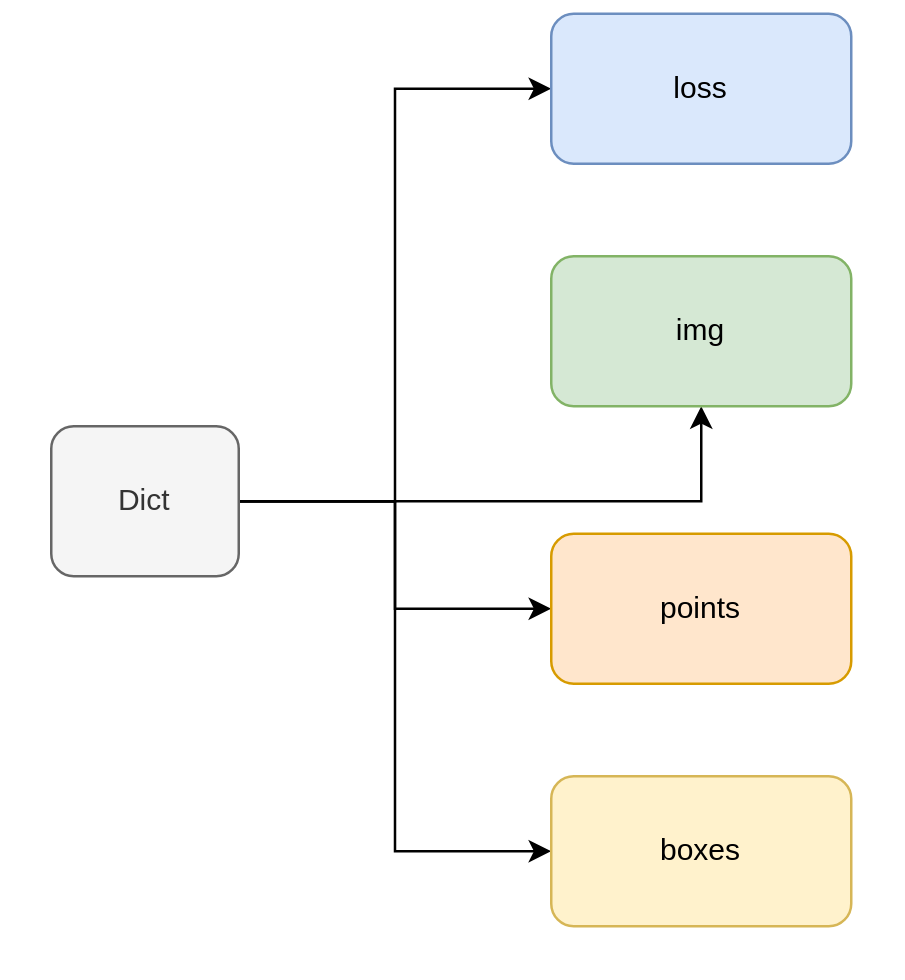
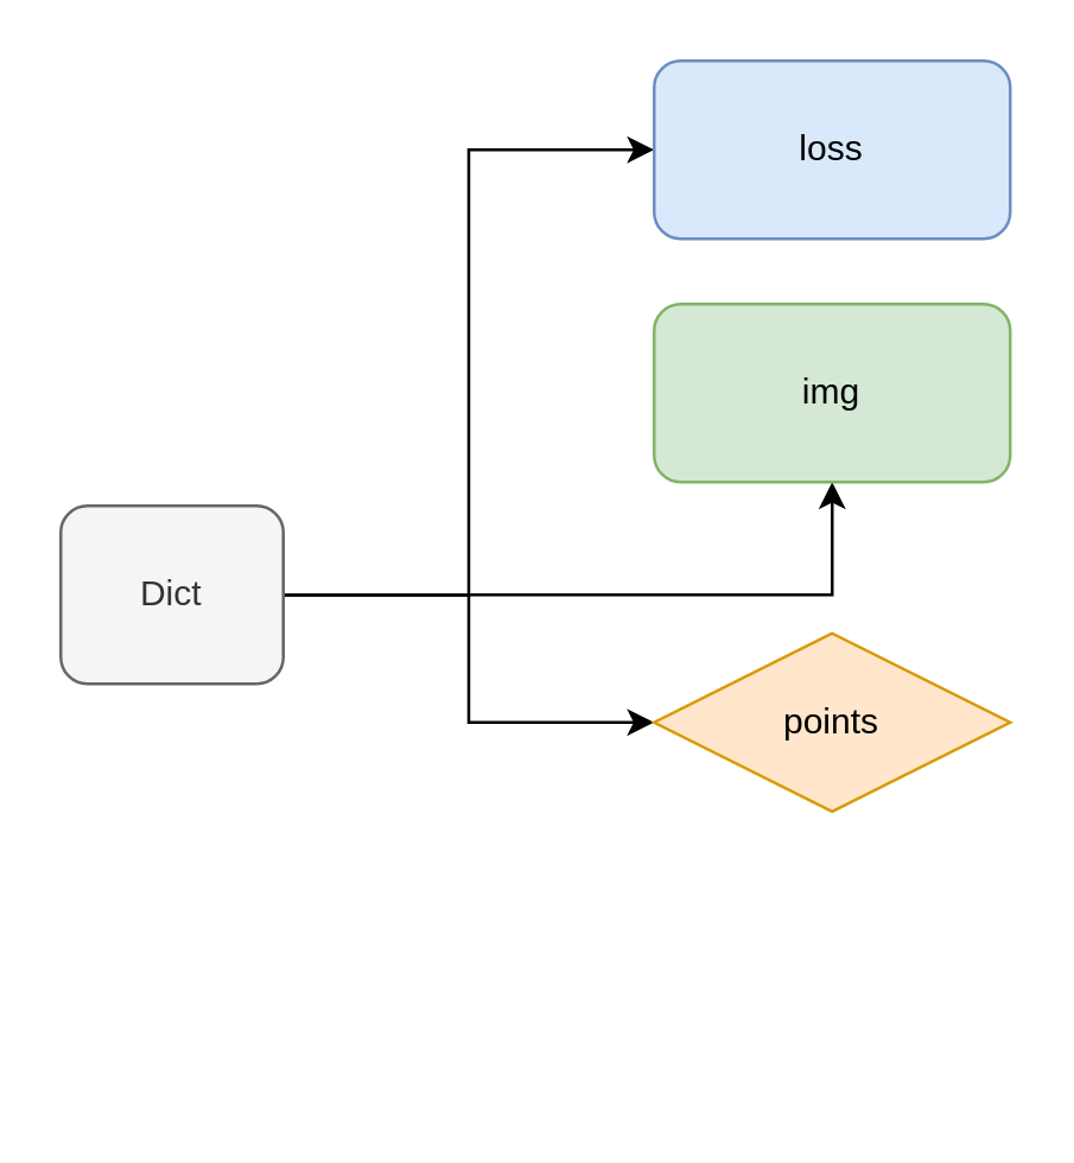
  <mxCell id="0" />
  <mxCell id="1" parent="0" />
  <mxCell id="2" style="edgeStyle=orthogonalEdgeStyle;rounded=0;orthogonalLoop=1;jettySize=auto;html=1;entryX=0;entryY=0.5;entryDx=0;entryDy=0;" edge="1" parent="1" source="6" target="9"><mxGeometry relative="1" as="geometry" /></mxCell>
  <mxCell id="3" style="edgeStyle=orthogonalEdgeStyle;rounded=0;orthogonalLoop=1;jettySize=auto;html=1;" edge="1" parent="1" source="6" target="7"><mxGeometry relative="1" as="geometry" /></mxCell>
  <mxCell id="4" style="edgeStyle=orthogonalEdgeStyle;rounded=0;orthogonalLoop=1;jettySize=auto;html=1;" edge="1" parent="1" source="6" target="8"><mxGeometry relative="1" as="geometry" /></mxCell>
- <mxCell id="5" style="edgeStyle=orthogonalEdgeStyle;rounded=0;orthogonalLoop=1;jettySize=auto;html=1;entryX=0;entryY=0.5;entryDx=0;entryDy=0;" edge="1" parent="1" source="6" target="10"><mxGeometry relative="1" as="geometry" /></mxCell>
  <mxCell id="6" value="Dict" style="rounded=1;whiteSpace=wrap;html=1;fillColor=#f5f5f5;strokeColor=#666666;fontColor=#333333;" vertex="1" parent="1"><mxGeometry x="20" y="170" width="75" height="60" as="geometry" /></mxCell>
  <mxCell id="7" value="img" style="rounded=1;whiteSpace=wrap;html=1;fillColor=#d5e8d4;strokeColor=#82b366;" vertex="1" parent="1"><mxGeometry x="220" y="102" width="120" height="60" as="geometry" /></mxCell>
- <mxCell id="8" value="points" style="whiteSpace=wrap;html=1;rounded=1;fillColor=#ffe6cc;strokeColor=#d79b00;" vertex="1" parent="1"><mxGeometry x="220" y="213" width="120" height="60" as="geometry" /></mxCell>
- <mxCell id="9" value="loss" style="whiteSpace=wrap;html=1;rounded=1;fillColor=#dae8fc;strokeColor=#6c8ebf;" vertex="1" parent="1"><mxGeometry x="220" y="5" width="120" height="60" as="geometry" /></mxCell>
- <mxCell id="10" value="boxes" style="whiteSpace=wrap;html=1;rounded=1;fillColor=#fff2cc;strokeColor=#d6b656;" vertex="1" parent="1"><mxGeometry x="220" y="310" width="120" height="60" as="geometry" /></mxCell>
+ <mxCell id="8" value="points" style="rhombus;whiteSpace=wrap;html=1;fillColor=#ffe6cc;strokeColor=#d79b00;" vertex="1" parent="1"><mxGeometry x="220" y="213" width="120" height="60" as="geometry" /></mxCell>
+ <mxCell id="9" value="loss" style="whiteSpace=wrap;html=1;rounded=1;fillColor=#dae8fc;strokeColor=#6c8ebf;" vertex="1" parent="1"><mxGeometry x="220" y="20" width="120" height="60" as="geometry" /></mxCell>
